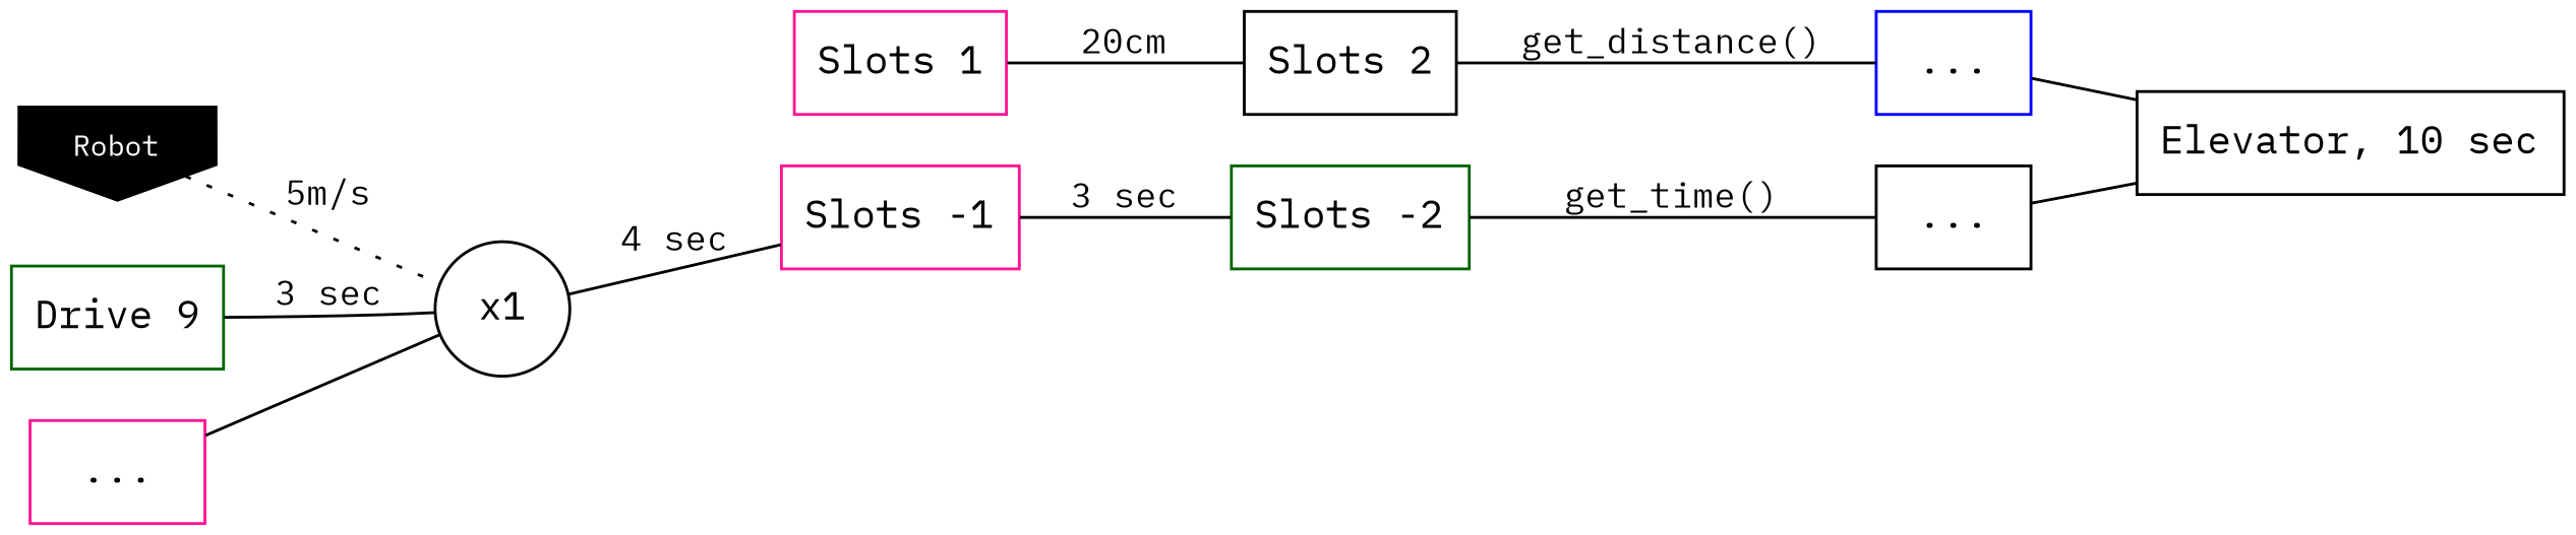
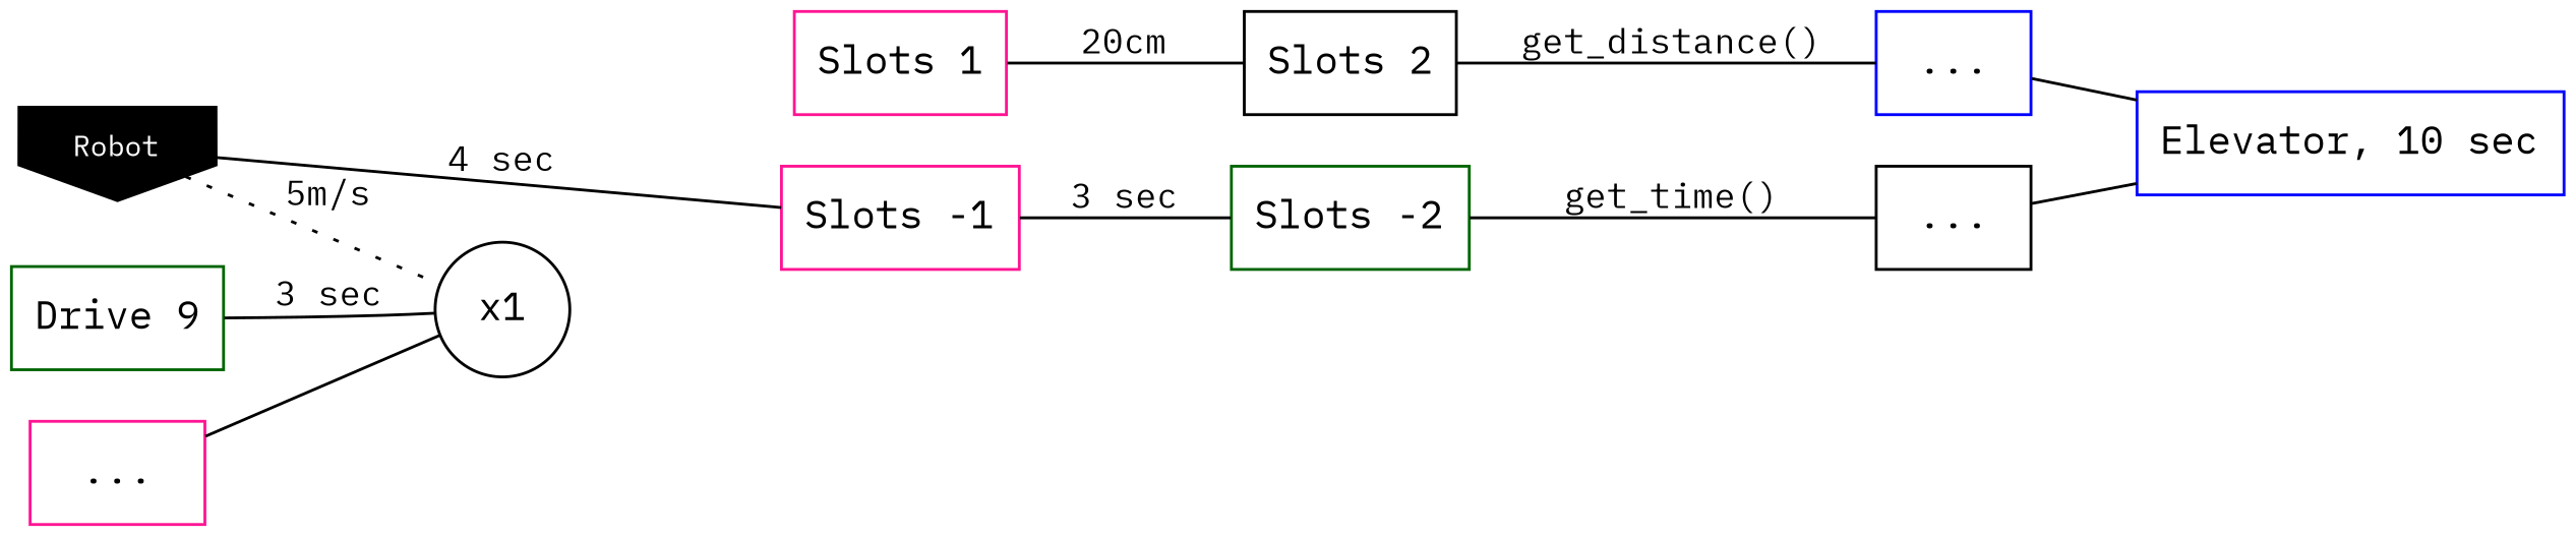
  graph {
    fontname="IBM Plex Mono"
    rankdir=LR
    node [color=black fontname="IBM Plex Mono" shape=rect]
    edge [fontname="IBM Plex Mono" fontsize=12]
    x1 [shape=circle width=0.2]
    n2 [color=deeppink label="Slots -1"]
    n3 [color=deeppink label="Slots 1"]
    n4 [label="Slots 2"]
    n5 [color=darkgreen label="Slots -2"]
-   n6 [label="Elevator, 10 sec" width=0.2]
+   n6 [color=blue label="Elevator, 10 sec" width=0.2]
    n7 [fillcolor=black fontcolor=white fontsize=10 label=Robot shape=invhouse style=filled width=0.5]
    n8 [color=darkgreen label="Drive 9"]
    n9 [color=deeppink label="..." width=0.85]
    n10 [color=blue label="..."]
    n11 [label="..."]
-   x1 -- n2 [label="4 sec"]
+   n7 -- n2 [label="4 sec"]
    n2 -- n5 [label="3 sec"]
    n3 -- n4 [label="20cm"]
    n4 -- n10 [label="get_distance()"]
    n5 -- n11 [label="get_time()"]
    n7 -- x1 [label="5m/s" style=dotted]
    n8 -- x1 [label="3 sec"]
    n9 -- x1
    n10 -- n6
    n11 -- n6
  }
